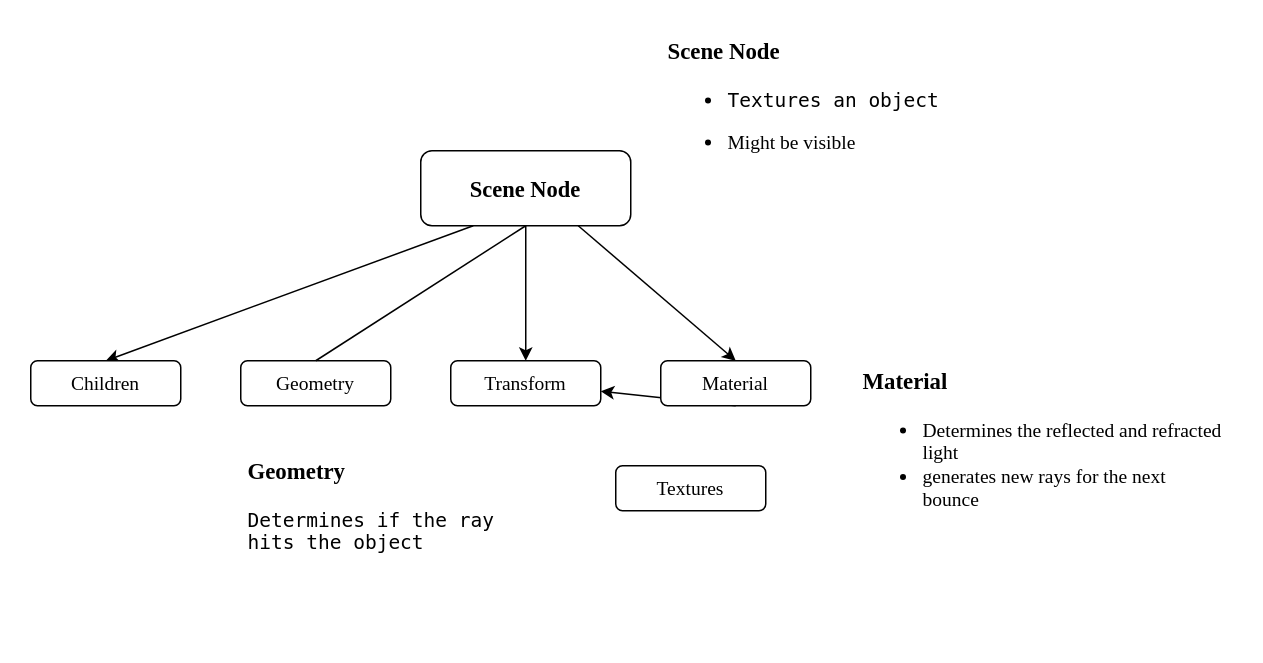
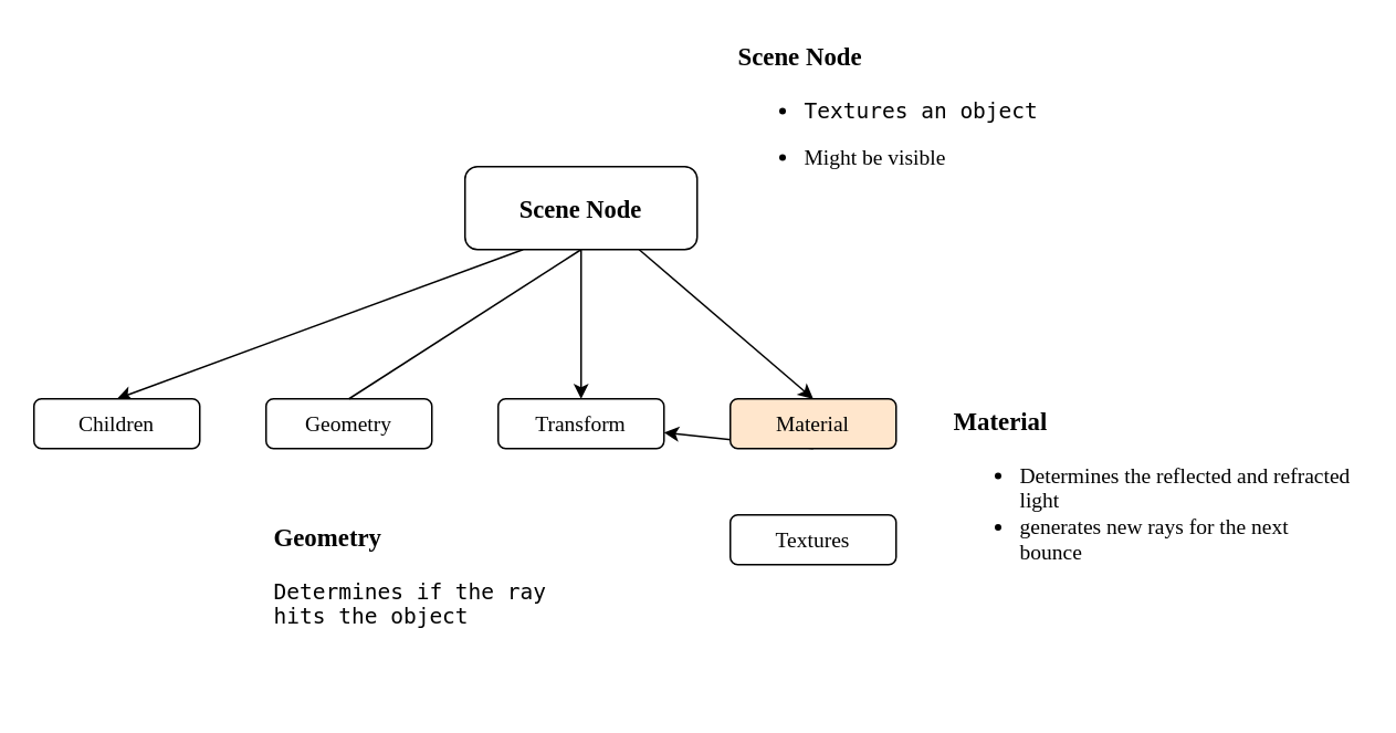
  <mxCell id="0" />
  <mxCell id="1" parent="0" />
  <mxCell id="2" style="edgeStyle=none;rounded=0;orthogonalLoop=1;jettySize=auto;html=1;exitX=0.75;exitY=1;exitDx=0;exitDy=0;entryX=0.5;entryY=0;entryDx=0;entryDy=0;fontFamily=Verdana;fontSize=13;" edge="1" parent="1" source="5" target="8"><mxGeometry relative="1" as="geometry" /></mxCell>
  <mxCell id="3" style="edgeStyle=none;rounded=0;orthogonalLoop=1;jettySize=auto;html=1;exitX=0.5;exitY=1;exitDx=0;exitDy=0;entryX=0.5;entryY=0;entryDx=0;entryDy=0;fontFamily=Verdana;fontSize=13;" edge="1" parent="1" source="5" target="11"><mxGeometry relative="1" as="geometry" /></mxCell>
  <mxCell id="4" style="edgeStyle=none;rounded=0;orthogonalLoop=1;jettySize=auto;html=1;exitX=0.25;exitY=1;exitDx=0;exitDy=0;fontFamily=Verdana;fontSize=13;entryX=0.5;entryY=0;entryDx=0;entryDy=0;" edge="1" parent="1" source="5" target="15"><mxGeometry relative="1" as="geometry"><mxPoint x="430" y="380" as="targetPoint" /></mxGeometry></mxCell>
  <mxCell id="5" value="&lt;font style=&quot;font-size: 15px&quot; face=&quot;Lucida Console&quot;&gt;Scene Node&lt;/font&gt;" style="rounded=1;whiteSpace=wrap;html=1;fontSize=16;fontStyle=1;fontFamily=Verdana;" vertex="1" parent="1"><mxGeometry x="280" y="100" width="140" height="50" as="geometry" /></mxCell>
  <mxCell id="6" value="Geometry" style="rounded=1;whiteSpace=wrap;html=1;fontSize=13;fontStyle=0;fontFamily=Verdana;" vertex="1" parent="1"><mxGeometry x="160" y="240" width="100" height="30" as="geometry" /></mxCell>
  <mxCell id="7" style="edgeStyle=none;rounded=0;orthogonalLoop=1;jettySize=auto;html=1;exitX=0.5;exitY=1;exitDx=0;exitDy=0;fontFamily=Verdana;fontSize=13;" edge="1" parent="1" source="8" target="11"><mxGeometry relative="1" as="geometry" /></mxCell>
- <mxCell id="8" value="Material" style="rounded=1;whiteSpace=wrap;html=1;fontSize=13;fontStyle=0;fontFamily=Verdana;" vertex="1" parent="1"><mxGeometry x="440" y="240" width="100" height="30" as="geometry" /></mxCell>
- <mxCell id="9" value="Textures" style="rounded=1;whiteSpace=wrap;html=1;fontSize=13;fontStyle=0;fontFamily=Verdana;" vertex="1" parent="1"><mxGeometry x="410" y="310" width="100" height="30" as="geometry" /></mxCell>
+ <mxCell id="8" value="Material" style="rounded=1;whiteSpace=wrap;html=1;fontSize=13;fontStyle=0;fontFamily=Verdana;fillColor=#ffe6cc;" vertex="1" parent="1"><mxGeometry x="440" y="240" width="100" height="30" as="geometry" /></mxCell>
+ <mxCell id="9" value="Textures" style="rounded=1;whiteSpace=wrap;html=1;fontSize=13;fontStyle=0;fontFamily=Verdana;" vertex="1" parent="1"><mxGeometry x="440" y="310" width="100" height="30" as="geometry" /></mxCell>
  <mxCell id="10" value="" style="endArrow=none;html=1;fontFamily=Verdana;fontSize=13;exitX=0.5;exitY=1;exitDx=0;exitDy=0;entryX=0.5;entryY=0;entryDx=0;entryDy=0;" edge="1" parent="1" source="5" target="6"><mxGeometry width="50" height="50" relative="1" as="geometry"><mxPoint x="300" y="290" as="sourcePoint" /><mxPoint x="350" y="240" as="targetPoint" /></mxGeometry></mxCell>
  <mxCell id="11" value="Transform" style="rounded=1;whiteSpace=wrap;html=1;fontSize=13;fontStyle=0;fontFamily=Verdana;" vertex="1" parent="1"><mxGeometry x="300" y="240" width="100" height="30" as="geometry" /></mxCell>
- <mxCell id="12" value="&lt;div&gt;&lt;h3&gt;Geometry&lt;/h3&gt;&lt;/div&gt;&lt;pre style=&quot;line-height: 120%&quot;&gt;Determines if the ray &lt;br&gt;hits the object&lt;br&gt;&lt;/pre&gt;" style="text;html=1;strokeColor=none;fillColor=none;spacing=5;spacingTop=-20;whiteSpace=wrap;overflow=hidden;rounded=0;fontFamily=Verdana;fontSize=13;" vertex="1" parent="1"><mxGeometry x="160" y="300" width="230" height="120" as="geometry" /></mxCell>
+ <mxCell id="12" value="&lt;div&gt;&lt;h3&gt;Geometry&lt;/h3&gt;&lt;/div&gt;&lt;pre style=&quot;line-height: 120%&quot;&gt;Determines if the ray &lt;br&gt;hits the object&lt;br&gt;&lt;/pre&gt;" style="text;html=1;strokeColor=none;fillColor=none;spacing=5;spacingTop=-20;whiteSpace=wrap;overflow=hidden;rounded=0;fontFamily=Verdana;fontSize=13;" vertex="1" parent="1"><mxGeometry x="160" y="310" width="230" height="120" as="geometry" /></mxCell>
  <mxCell id="13" value="&lt;div&gt;&lt;h3&gt;Scene Node&lt;br&gt;&lt;/h3&gt;&lt;/div&gt;&lt;ul&gt;&lt;li&gt;&lt;pre style=&quot;line-height: 120%&quot;&gt;Textures an object&lt;/pre&gt;&lt;/li&gt;&lt;li&gt;Might be visible&lt;br&gt;&lt;/li&gt;&lt;/ul&gt;&lt;div&gt;&lt;br&gt;&lt;/div&gt;&lt;div&gt;&lt;br&gt;&lt;/div&gt;" style="text;html=1;strokeColor=none;fillColor=none;spacing=5;spacingTop=-20;whiteSpace=wrap;overflow=hidden;rounded=0;fontFamily=Verdana;fontSize=13;" vertex="1" parent="1"><mxGeometry x="440" y="20" width="230" height="120" as="geometry" /></mxCell>
  <mxCell id="14" value="&lt;div&gt;&lt;h3&gt;Material&lt;/h3&gt;&lt;/div&gt;&lt;ul&gt;&lt;li&gt;Determines the reflected and refracted light&lt;/li&gt;&lt;li&gt;generates new rays for the next bounce&lt;/li&gt;&lt;/ul&gt;" style="text;html=1;strokeColor=none;fillColor=none;spacing=5;spacingTop=-20;whiteSpace=wrap;overflow=hidden;rounded=0;fontFamily=Verdana;fontSize=13;" vertex="1" parent="1"><mxGeometry x="570" y="240" width="250" height="120" as="geometry" /></mxCell>
  <mxCell id="15" value="Children" style="rounded=1;whiteSpace=wrap;html=1;fontSize=13;fontStyle=0;fontFamily=Verdana;" vertex="1" parent="1"><mxGeometry x="20" y="240" width="100" height="30" as="geometry" /></mxCell>
